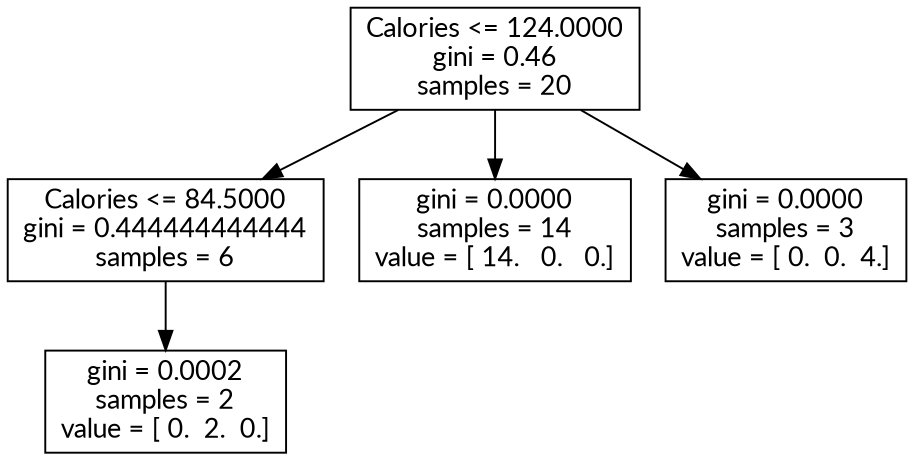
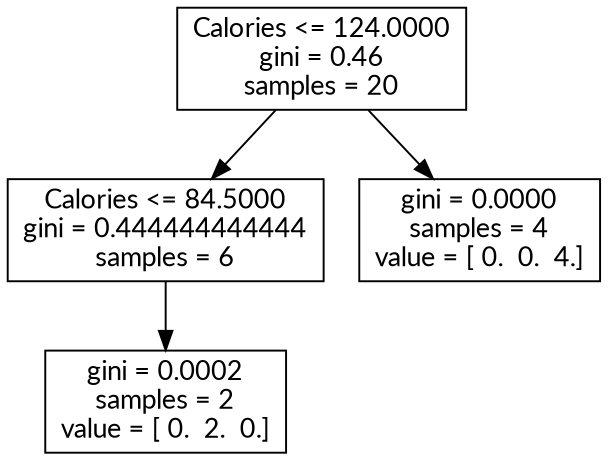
  digraph {
    fontname=Lato
    node [fontname=Lato shape=box]
    edge [fontname=Lato]
    n1 [label="Calories <= 124.0000\ngini = 0.46\nsamples = 20"]
    n2 [label="Calories <= 84.5000\ngini = 0.444444444444\nsamples = 6"]
-   n3 [label="gini = 0.0000\nsamples = 14\nvalue = [ 14.   0.   0.]"]
-   n4 [label="gini = 0.0000\nsamples = 3\nvalue = [ 0.  0.  4.]"]
+   n4 [label="gini = 0.0000\nsamples = 4\nvalue = [ 0.  0.  4.]"]
    n5 [label="gini = 0.0002\nsamples = 2\nvalue = [ 0.  2.  0.]"]
    n1 -> n2
-   n1 -> n3
    n1 -> n4
    n2 -> n5
  }
